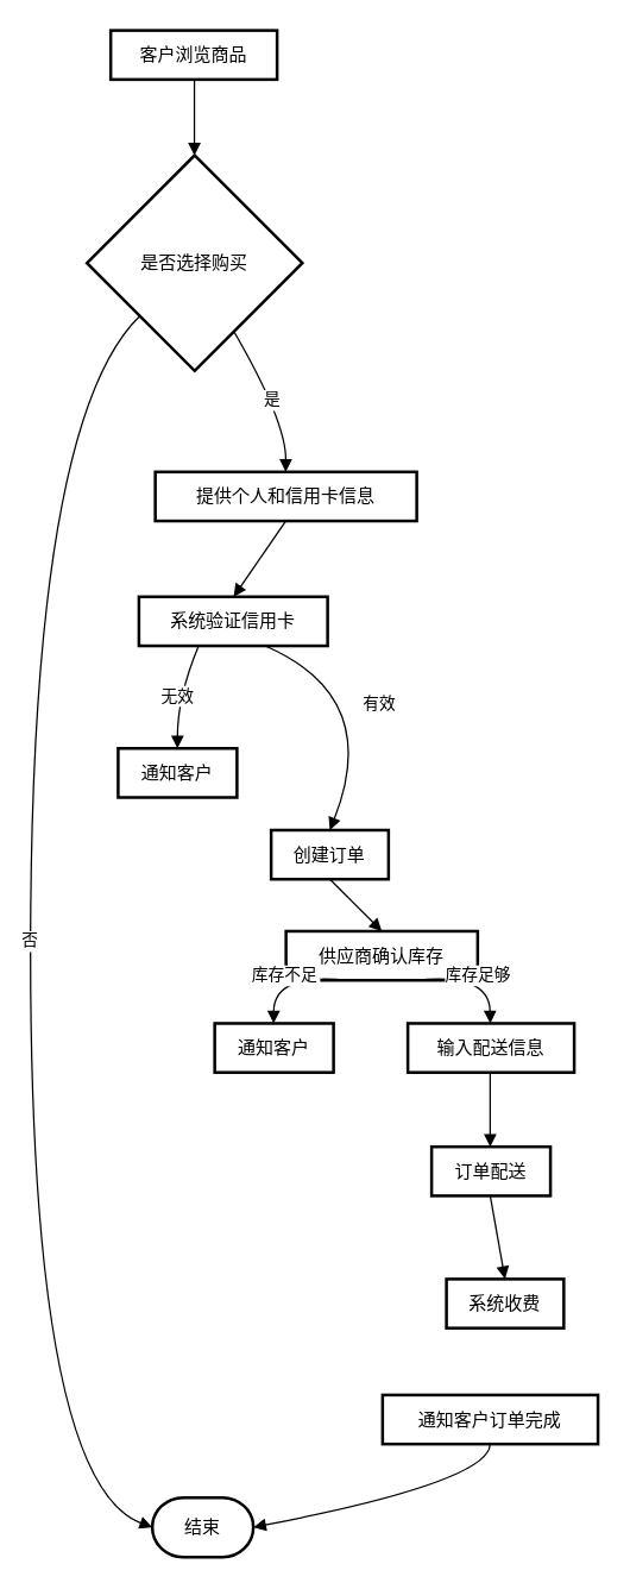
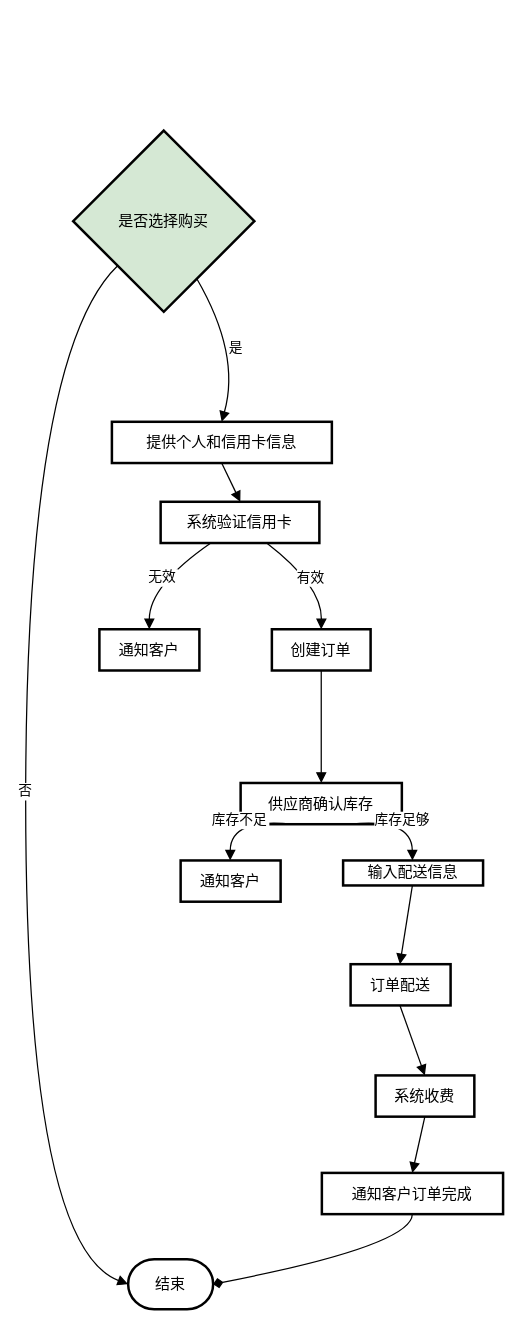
  <mxCell id="0" />
  <mxCell id="1" parent="0" />
- <mxCell id="2" value="客户浏览商品" style="whiteSpace=wrap;strokeWidth=2;" parent="1" vertex="1"><mxGeometry x="74" y="20" width="112" height="33" as="geometry" /></mxCell>
- <mxCell id="3" value="是否选择购买" style="rhombus;strokeWidth=2;whiteSpace=wrap;" parent="1" vertex="1"><mxGeometry x="58" y="104" width="145" height="145" as="geometry" /></mxCell>
- <mxCell id="4" value="提供个人和信用卡信息" style="whiteSpace=wrap;strokeWidth=2;" parent="1" vertex="1"><mxGeometry x="104" y="317" width="176" height="33" as="geometry" /></mxCell>
- <mxCell id="5" value="系统验证信用卡" style="whiteSpace=wrap;strokeWidth=2;" parent="1" vertex="1"><mxGeometry x="93" y="401" width="127" height="33" as="geometry" /></mxCell>
- <mxCell id="6" value="创建订单" style="whiteSpace=wrap;strokeWidth=2;" parent="1" vertex="1"><mxGeometry x="182" y="558" width="79" height="33" as="geometry" /></mxCell>
+ <mxCell id="3" value="是否选择购买" style="rhombus;strokeWidth=2;whiteSpace=wrap;fillColor=#d5e8d4;" parent="1" vertex="1"><mxGeometry x="58" y="104" width="145" height="145" as="geometry" /></mxCell>
+ <mxCell id="4" value="提供个人和信用卡信息" style="whiteSpace=wrap;strokeWidth=2;" parent="1" vertex="1"><mxGeometry x="89" y="337" width="176" height="33" as="geometry" /></mxCell>
+ <mxCell id="5" value="系统验证信用卡" style="whiteSpace=wrap;strokeWidth=2;" parent="1" vertex="1"><mxGeometry x="128" y="401" width="127" height="33" as="geometry" /></mxCell>
+ <mxCell id="6" value="创建订单" style="whiteSpace=wrap;strokeWidth=2;" parent="1" vertex="1"><mxGeometry x="217" y="503" width="79" height="33" as="geometry" /></mxCell>
  <mxCell id="7" value="通知客户" style="whiteSpace=wrap;strokeWidth=2;" parent="1" vertex="1"><mxGeometry x="79" y="503" width="80" height="33" as="geometry" /></mxCell>
  <mxCell id="8" value="供应商确认库存" style="whiteSpace=wrap;strokeWidth=2;" parent="1" vertex="1"><mxGeometry x="192" y="626" width="129" height="33" as="geometry" /></mxCell>
- <mxCell id="9" value="输入配送信息" style="whiteSpace=wrap;strokeWidth=2;" parent="1" vertex="1"><mxGeometry x="274" y="688" width="112" height="33" as="geometry" /></mxCell>
+ <mxCell id="9" value="输入配送信息" style="whiteSpace=wrap;strokeWidth=2;" parent="1" vertex="1"><mxGeometry x="274" y="688" width="112" height="20" as="geometry" /></mxCell>
  <mxCell id="10" value="通知客户" style="whiteSpace=wrap;strokeWidth=2;" parent="1" vertex="1"><mxGeometry x="144" y="688" width="80" height="33" as="geometry" /></mxCell>
- <mxCell id="11" value="订单配送" style="whiteSpace=wrap;strokeWidth=2;" parent="1" vertex="1"><mxGeometry x="290" y="771" width="80" height="33" as="geometry" /></mxCell>
+ <mxCell id="11" value="订单配送" style="whiteSpace=wrap;strokeWidth=2;" parent="1" vertex="1"><mxGeometry x="280" y="771" width="80" height="33" as="geometry" /></mxCell>
  <mxCell id="12" value="系统收费" style="whiteSpace=wrap;strokeWidth=2;" parent="1" vertex="1"><mxGeometry x="300" y="860" width="79" height="33" as="geometry" /></mxCell>
  <mxCell id="13" value="通知客户订单完成" style="whiteSpace=wrap;strokeWidth=2;" parent="1" vertex="1"><mxGeometry x="257" y="938" width="145" height="33" as="geometry" /></mxCell>
- <mxCell id="14" value="" style="curved=1;startArrow=none;endArrow=block;exitX=0.503;exitY=1.024;entryX=0.499;entryY=-0.001;rounded=0;" parent="1" source="2" target="3" edge="1"><mxGeometry relative="1" as="geometry"><Array as="points" /></mxGeometry></mxCell>
  <mxCell id="15" value="是" style="curved=1;startArrow=none;endArrow=block;exitX=0.787;exitY=1;entryX=0.499;entryY=0.012;rounded=0;" parent="1" source="3" target="4" edge="1"><mxGeometry relative="1" as="geometry"><Array as="points"><mxPoint x="192" y="283" /></Array></mxGeometry></mxCell>
  <mxCell id="16" value="否" style="curved=1;startArrow=none;endArrow=block;exitX=-0.002;exitY=0.984;entryX=0;entryY=0.5;rounded=0;entryDx=0;entryDy=0;entryPerimeter=0;" parent="1" source="3" target="27" edge="1"><mxGeometry relative="1" as="geometry"><Array as="points"><mxPoint x="20" y="283" /><mxPoint x="20" y="996" /></Array><mxPoint x="106" y="1028.9" as="targetPoint" /></mxGeometry></mxCell>
  <mxCell id="17" value="" style="curved=1;startArrow=none;endArrow=block;exitX=0.499;exitY=1.024;entryX=0.502;entryY=-0.006;rounded=0;" parent="1" source="4" target="5" edge="1"><mxGeometry relative="1" as="geometry"><Array as="points" /></mxGeometry></mxCell>
  <mxCell id="18" value="有效" style="curved=1;startArrow=none;endArrow=block;exitX=0.67;exitY=1.006;entryX=0.5;entryY=-0.012;rounded=0;" parent="1" source="5" target="6" edge="1"><mxGeometry relative="1" as="geometry"><Array as="points"><mxPoint x="257" y="468" /></Array></mxGeometry></mxCell>
  <mxCell id="19" value="无效" style="curved=1;startArrow=none;endArrow=block;exitX=0.314;exitY=1.006;entryX=0.499;entryY=-0.012;rounded=0;" parent="1" source="5" target="7" edge="1"><mxGeometry relative="1" as="geometry"><Array as="points"><mxPoint x="119" y="468" /></Array></mxGeometry></mxCell>
  <mxCell id="20" value="" style="curved=1;startArrow=none;endArrow=block;exitX=0.5;exitY=1.0;entryX=0.5;entryY=1.156e-7;rounded=0;" parent="1" source="6" target="8" edge="1"><mxGeometry relative="1" as="geometry"><Array as="points" /></mxGeometry></mxCell>
  <mxCell id="21" value="库存足够" style="curved=1;startArrow=none;endArrow=block;exitX=0.685;exitY=1.012;entryX=0.495;entryY=-0.006;rounded=0;" parent="1" source="8" target="9" edge="1"><mxGeometry relative="1" as="geometry"><Array as="points"><mxPoint x="329" y="654" /></Array></mxGeometry></mxCell>
  <mxCell id="22" value="库存不足" style="curved=1;startArrow=none;endArrow=block;exitX=0.315;exitY=1.012;entryX=0.495;entryY=-0.006;rounded=0;" parent="1" source="8" target="10" edge="1"><mxGeometry relative="1" as="geometry"><Array as="points"><mxPoint x="184" y="654" /></Array></mxGeometry></mxCell>
  <mxCell id="23" value="" style="curved=1;startArrow=none;endArrow=block;exitX=0.495;exitY=1.006;entryX=0.493;entryY=0.006;rounded=0;" parent="1" source="9" target="11" edge="1"><mxGeometry relative="1" as="geometry"><Array as="points" /></mxGeometry></mxCell>
  <mxCell id="24" value="" style="curved=1;startArrow=none;endArrow=block;exitX=0.493;exitY=1.018;entryX=0.499;entryY=-0.012;rounded=0;" parent="1" source="11" target="12" edge="1"><mxGeometry relative="1" as="geometry"><Array as="points" /></mxGeometry></mxCell>
- <mxCell id="26" value="" style="curved=1;startArrow=none;endArrow=block;exitX=0.499;exitY=1.012;entryX=1;entryY=0.5;rounded=0;entryDx=0;entryDy=0;entryPerimeter=0;" parent="1" source="13" target="27" edge="1"><mxGeometry relative="1" as="geometry"><Array as="points"><mxPoint x="329" y="996" /></Array><mxPoint x="155" y="1032.944" as="targetPoint" /></mxGeometry></mxCell>
+ <mxCell id="25" value="" style="curved=1;startArrow=none;endArrow=block;exitX=0.499;exitY=1.0;entryX=0.499;entryY=2.89e-7;rounded=0;" parent="1" source="12" target="13" edge="1"><mxGeometry relative="1" as="geometry"><Array as="points" /></mxGeometry></mxCell>
+ <mxCell id="26" value="" style="curved=1;startArrow=none;endArrow=diamond;exitX=0.499;exitY=1.012;entryX=1;entryY=0.5;rounded=0;entryDx=0;entryDy=0;entryPerimeter=0;" parent="1" source="13" target="27" edge="1"><mxGeometry relative="1" as="geometry"><Array as="points"><mxPoint x="329" y="996" /></Array><mxPoint x="155" y="1032.944" as="targetPoint" /></mxGeometry></mxCell>
  <mxCell id="27" value="结束" style="strokeWidth=2;html=1;shape=mxgraph.flowchart.terminator;whiteSpace=wrap;" vertex="1" parent="1"><mxGeometry x="102" y="1007" width="68" height="40" as="geometry" /></mxCell>
